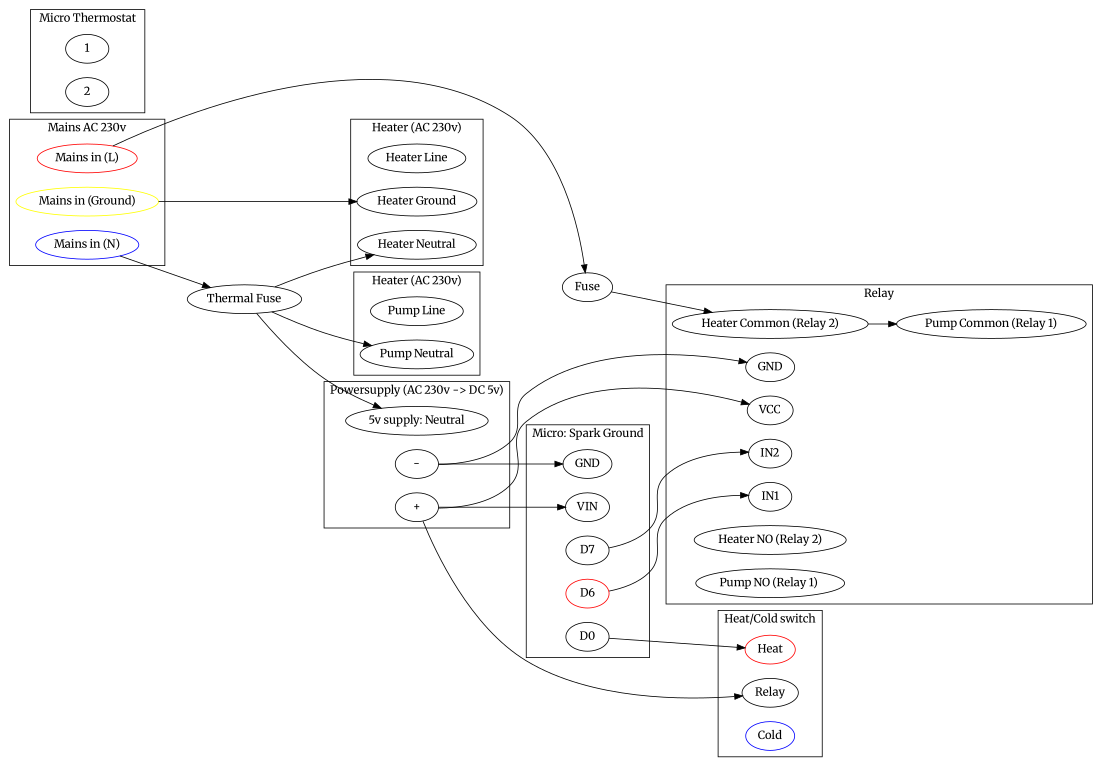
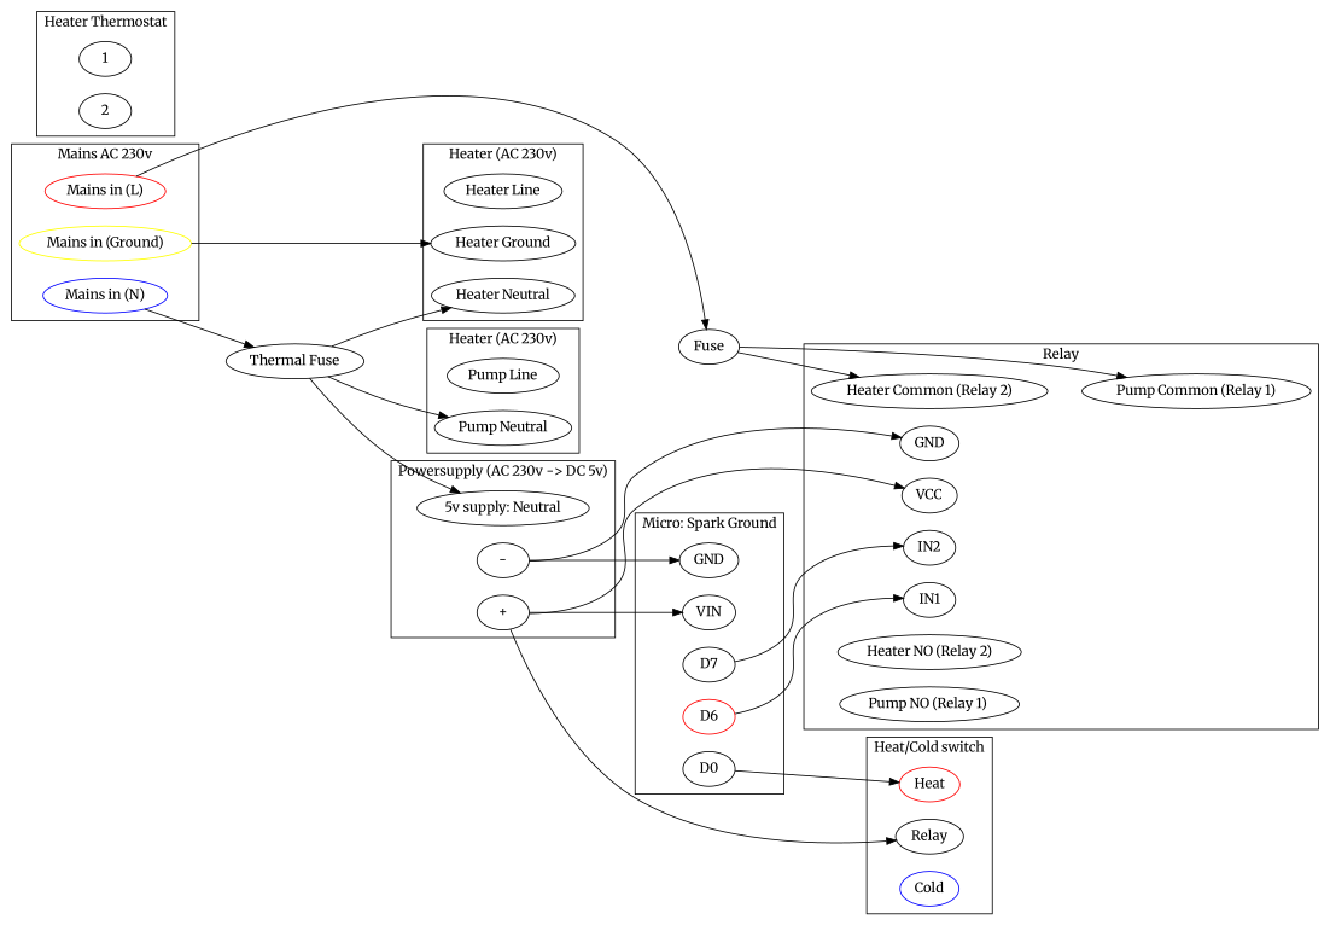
  digraph {
    compound=true
    fontname=Merriweather
    rankdir=LR
    node [fontname=Merriweather]
    edge [fontname=Merriweather]
    "Mains in (L)" [color=red]
    "Mains in (N)" [color=blue]
    "Mains in (Ground)" [color=yellow]
    "Heater Line"
    "Heater Neutral"
    "Heater Ground"
    "Pump Line"
    "Pump Neutral"
    1 [color=black]
    2 [color=black]
    "5v supply: Neutral"
    n12 [label="+"]
    n13 [label="-"]
    n14 [color=black label=Relay]
    Heat [color=red]
    Cold [color=blue]
    n17 [label=VIN]
    n18 [label=GND]
    n19 [label=D0]
    n20 [color=red label=D6]
    n21 [label=D7]
    n22 [label=VCC]
    n23 [label=GND]
    n24 [label=IN1]
    n25 [label=IN2]
    "Heater Common (Relay 2)"
    "Heater NO (Relay 2)"
    "Pump Common (Relay 1)"
    "Pump NO (Relay 1) "
    Fuse
    "Thermal Fuse"
    subgraph cluster_1 {
      label="Mains AC 230v"
      "Mains in (L)"
      "Mains in (N)"
      "Mains in (Ground)"
    }
    subgraph cluster_2 {
      label="Heater (AC 230v)"
      "Heater Line"
      "Heater Neutral"
      "Heater Ground"
    }
    subgraph cluster_3 {
      label="Heater (AC 230v)"
      "Pump Line"
      "Pump Neutral"
    }
    subgraph cluster_4 {
-     label="Micro Thermostat"
+     label="Heater Thermostat"
      1
      2
    }
    subgraph cluster_5 {
      label="Powersupply (AC 230v -> DC 5v)"
      "5v supply: Neutral"
      n12
      n13
    }
    subgraph cluster_6 {
      label="Heat/Cold switch"
      n14
      Heat
      Cold
    }
    subgraph cluster_7 {
      label="Micro: Spark Ground"
      n17
      n18
      n19
      n20
      n21
    }
    subgraph cluster_8 {
      label=Relay
      n22
      n23
      n24
      n25
      "Heater Common (Relay 2)"
      "Heater NO (Relay 2)"
      "Pump Common (Relay 1)"
      "Pump NO (Relay 1) "
    }
    "Mains in (L)" -> Fuse
    "Mains in (N)" -> "Thermal Fuse"
    "Mains in (Ground)" -> "Heater Ground"
    n12 -> n14
    n12 -> n17
    n12 -> n22
    n13 -> n18
    n13 -> n23
    n19 -> Heat
    n20 -> n24
    n21 -> n25
    Fuse -> "Heater Common (Relay 2)"
-   "Heater Common (Relay 2)" -> "Pump Common (Relay 1)"
+   Fuse -> "Pump Common (Relay 1)"
    "Thermal Fuse" -> "Heater Neutral"
    "Thermal Fuse" -> "Pump Neutral"
    "Thermal Fuse" -> "5v supply: Neutral"
  }
